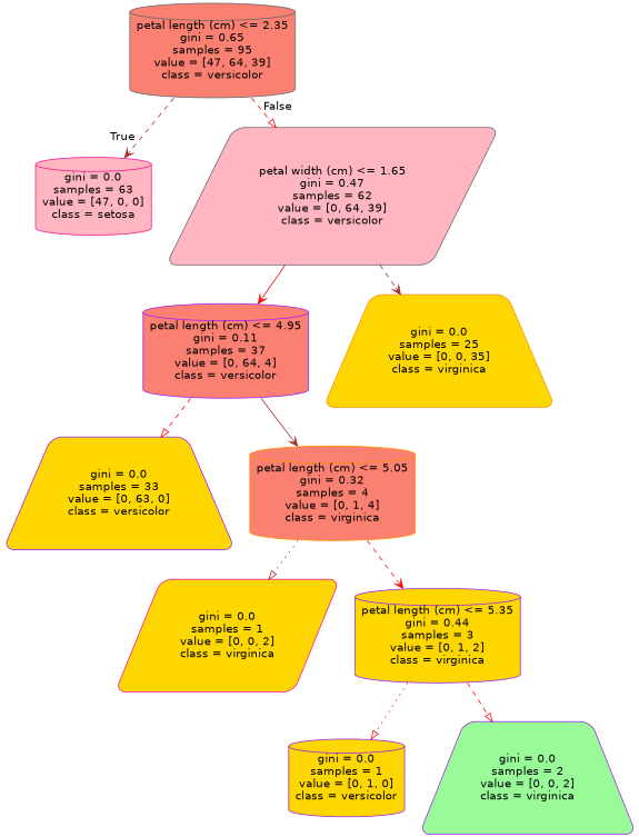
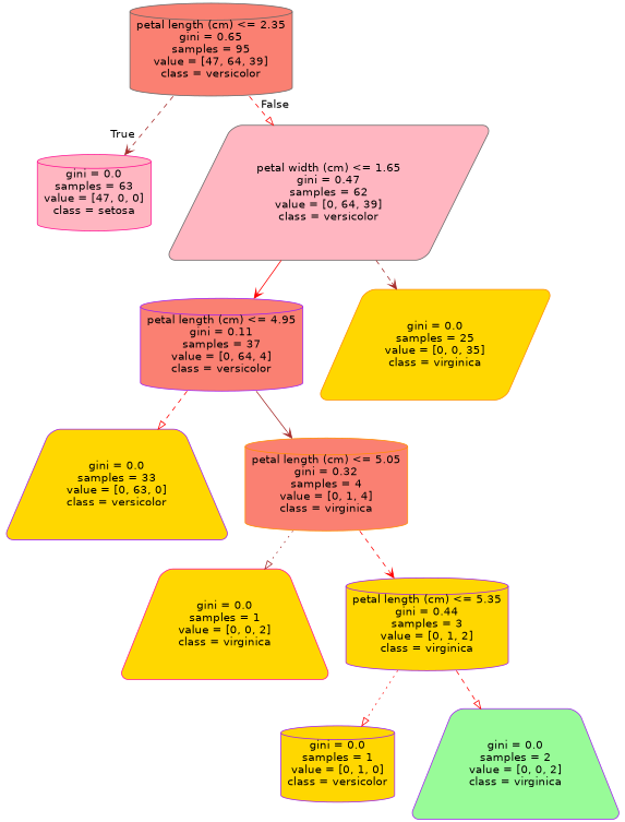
  digraph {
    fontname="DejaVu Sans"
    node [color=purple fillcolor=gold fontname="DejaVu Sans" shape=cylinder style="filled, rounded"]
    edge [arrowhead=vee color=red fontname="DejaVu Sans" style=dashed]
    n1 [color=gray40 fillcolor=salmon label="petal length (cm) <= 2.35\ngini = 0.65\nsamples = 95\nvalue = [47, 64, 39]\nclass = versicolor"]
    n2 [color=deeppink fillcolor=lightpink label="gini = 0.0\nsamples = 63\nvalue = [47, 0, 0]\nclass = setosa"]
    n3 [color=gray40 fillcolor=lightpink label="petal width (cm) <= 1.65\ngini = 0.47\nsamples = 62\nvalue = [0, 64, 39]\nclass = versicolor" shape=parallelogram]
    n4 [fillcolor=salmon label="petal length (cm) <= 4.95\ngini = 0.11\nsamples = 37\nvalue = [0, 64, 4]\nclass = versicolor"]
-   n5 [color=darkorange label="gini = 0.0\nsamples = 25\nvalue = [0, 0, 35]\nclass = virginica" shape=trapezium]
+   n5 [color=darkorange label="gini = 0.0\nsamples = 25\nvalue = [0, 0, 35]\nclass = virginica" shape=parallelogram]
    n6 [label="gini = 0.0\nsamples = 33\nvalue = [0, 63, 0]\nclass = versicolor" shape=trapezium]
    n7 [color=darkorange fillcolor=salmon label="petal length (cm) <= 5.05\ngini = 0.32\nsamples = 4\nvalue = [0, 1, 4]\nclass = virginica"]
-   n8 [color=deeppink label="gini = 0.0\nsamples = 1\nvalue = [0, 0, 2]\nclass = virginica" shape=parallelogram]
+   n8 [color=deeppink label="gini = 0.0\nsamples = 1\nvalue = [0, 0, 2]\nclass = virginica" shape=trapezium]
    n9 [label="petal length (cm) <= 5.35\ngini = 0.44\nsamples = 3\nvalue = [0, 1, 2]\nclass = virginica"]
    n10 [label="gini = 0.0\nsamples = 1\nvalue = [0, 1, 0]\nclass = versicolor"]
    n11 [fillcolor=palegreen label="gini = 0.0\nsamples = 2\nvalue = [0, 0, 2]\nclass = virginica" shape=trapezium]
    n1 -> n2 [color=brown headlabel=True labelangle=45 labeldistance=2.5]
    n1 -> n3 [arrowhead=onormal headlabel=False labelangle=-45 labeldistance=2.5]
    n3 -> n4 [style=solid]
    n3 -> n5 [color=brown]
    n4 -> n6 [arrowhead=onormal]
    n4 -> n7 [color=brown style=solid]
    n7 -> n8 [arrowhead=onormal color=brown style=dotted]
    n7 -> n9
    n9 -> n10 [arrowhead=onormal style=dotted]
    n9 -> n11 [arrowhead=onormal]
  }
